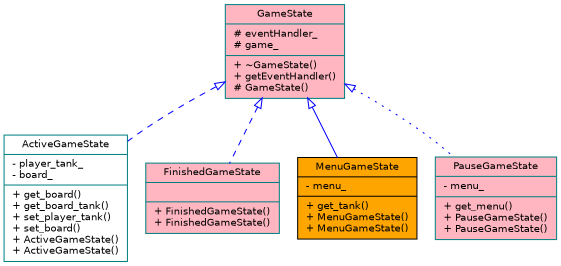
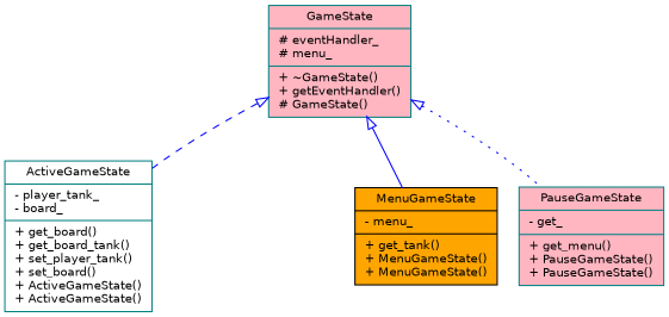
  digraph {
    node [color=teal fillcolor=lightpink fontname=Helvetica fontsize=10 shape=record style=filled]
    edge [arrowtail=onormal color=blue dir=back fontname=Helvetica fontsize=10 labelfontname=Helvetica labelfontsize=10 style=dashed]
-   n1 [fontcolor=black height=0.2 label="{GameState\n|# eventHandler_\l# game_\l|+ ~GameState()\l+ getEventHandler()\l# GameState()\l}" width=0.4]
+   n1 [fontcolor=black height=0.2 label="{GameState\n|# eventHandler_\l# menu_\l|+ ~GameState()\l+ getEventHandler()\l# GameState()\l}" width=0.4]
    n2 [fillcolor=white height=0.2 label="{ActiveGameState\n|- player_tank_\l- board_\l|+ get_board()\l+ get_board_tank()\l+ set_player_tank()\l+ set_board()\l+ ActiveGameState()\l+ ActiveGameState()\l}" width=0.4]
-   n3 [height=0.2 label="{FinishedGameState\n||+ FinishedGameState()\l+ FinishedGameState()\l}" width=0.4]
    n4 [color=black fillcolor=orange height=0.2 label="{MenuGameState\n|- menu_\l|+ get_tank()\l+ MenuGameState()\l+ MenuGameState()\l}" width=0.4]
-   n5 [height=0.2 label="{PauseGameState\n|- menu_\l|+ get_menu()\l+ PauseGameState()\l+ PauseGameState()\l}" width=0.4]
+   n5 [height=0.2 label="{PauseGameState\n|- get_\l|+ get_menu()\l+ PauseGameState()\l+ PauseGameState()\l}" width=0.4]
    n1 -> n2
-   n1 -> n3
    n1 -> n4 [style=solid]
    n1 -> n5 [style=dotted]
  }
